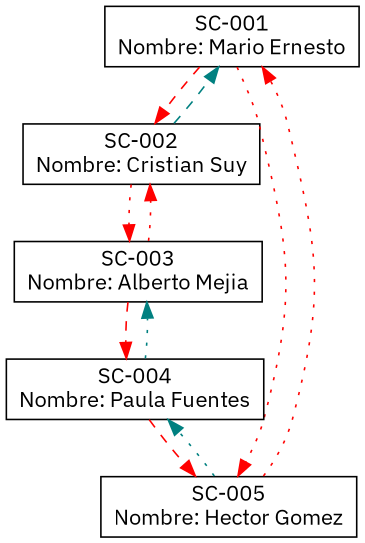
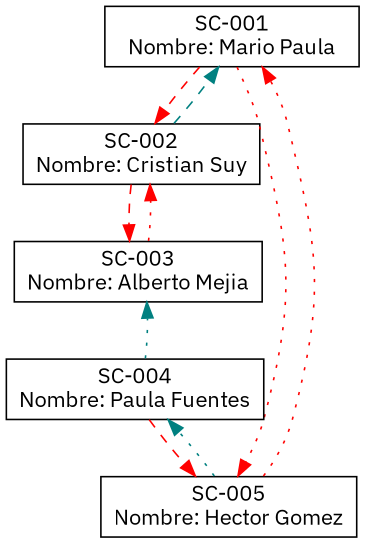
  digraph {
    fontname="IBM Plex Sans"
    node [fontname="IBM Plex Sans" shape=box]
    edge [color=red fontname="IBM Plex Sans" style=dotted]
-   n1 [label="SC-001\nNombre: Mario Ernesto"]
+   n1 [label="SC-001\nNombre: Mario Paula"]
    n2 [label="SC-002\nNombre: Cristian Suy"]
    n3 [label="SC-005\nNombre: Hector Gomez"]
    n4 [label="SC-003\nNombre: Alberto Mejia"]
    n5 [label="SC-004\nNombre: Paula Fuentes"]
    n1 -> n2 [style=dashed]
    n1 -> n3
    n2 -> n1 [color=teal style=dashed]
-   n2 -> n4
+   n2 -> n4 [style=dashed]
    n3 -> n1
    n3 -> n5 [color=teal]
    n4 -> n2
-   n4 -> n5 [style=dashed]
    n5 -> n3 [style=dashed]
    n5 -> n4 [color=teal]
  }
